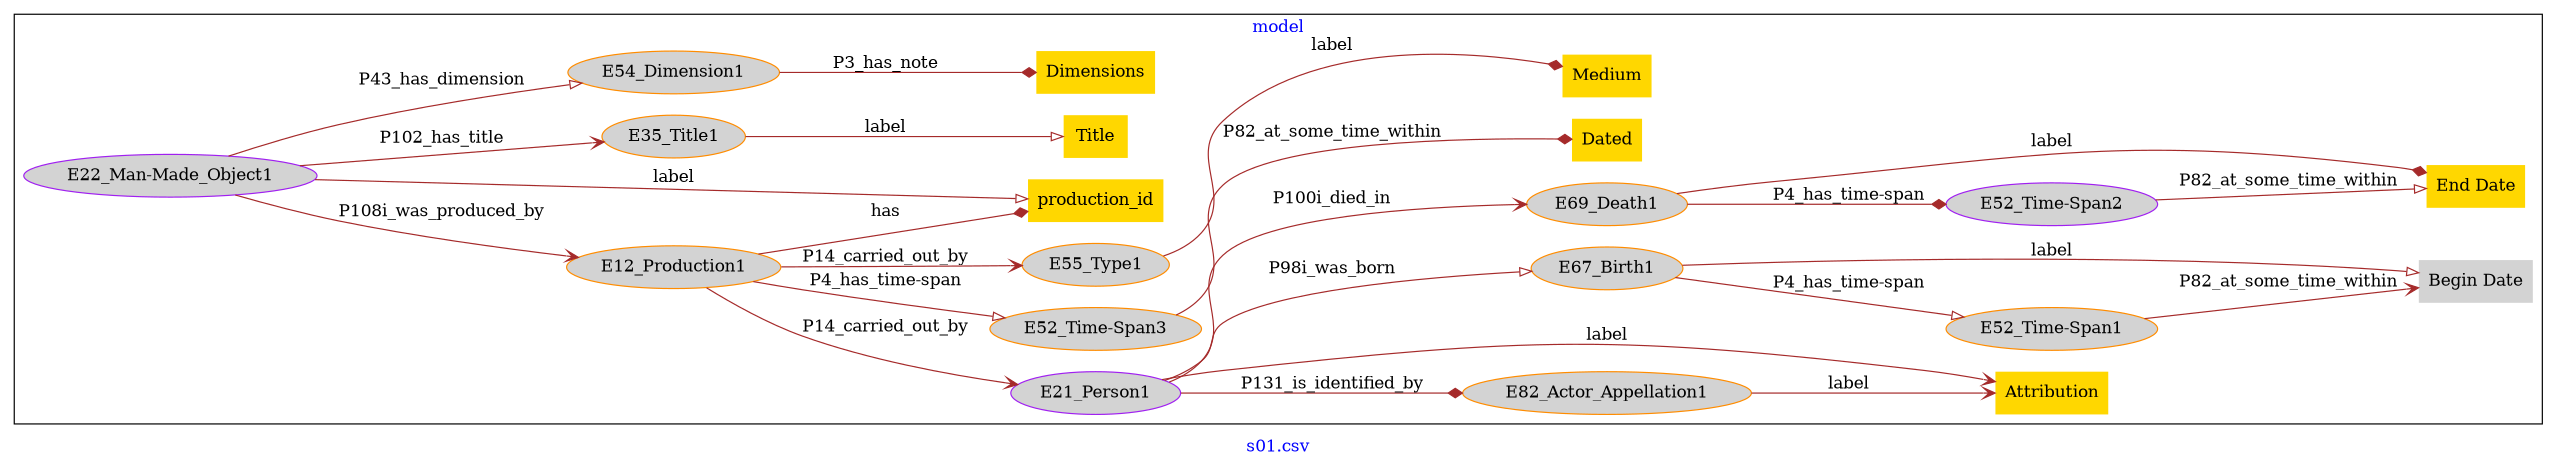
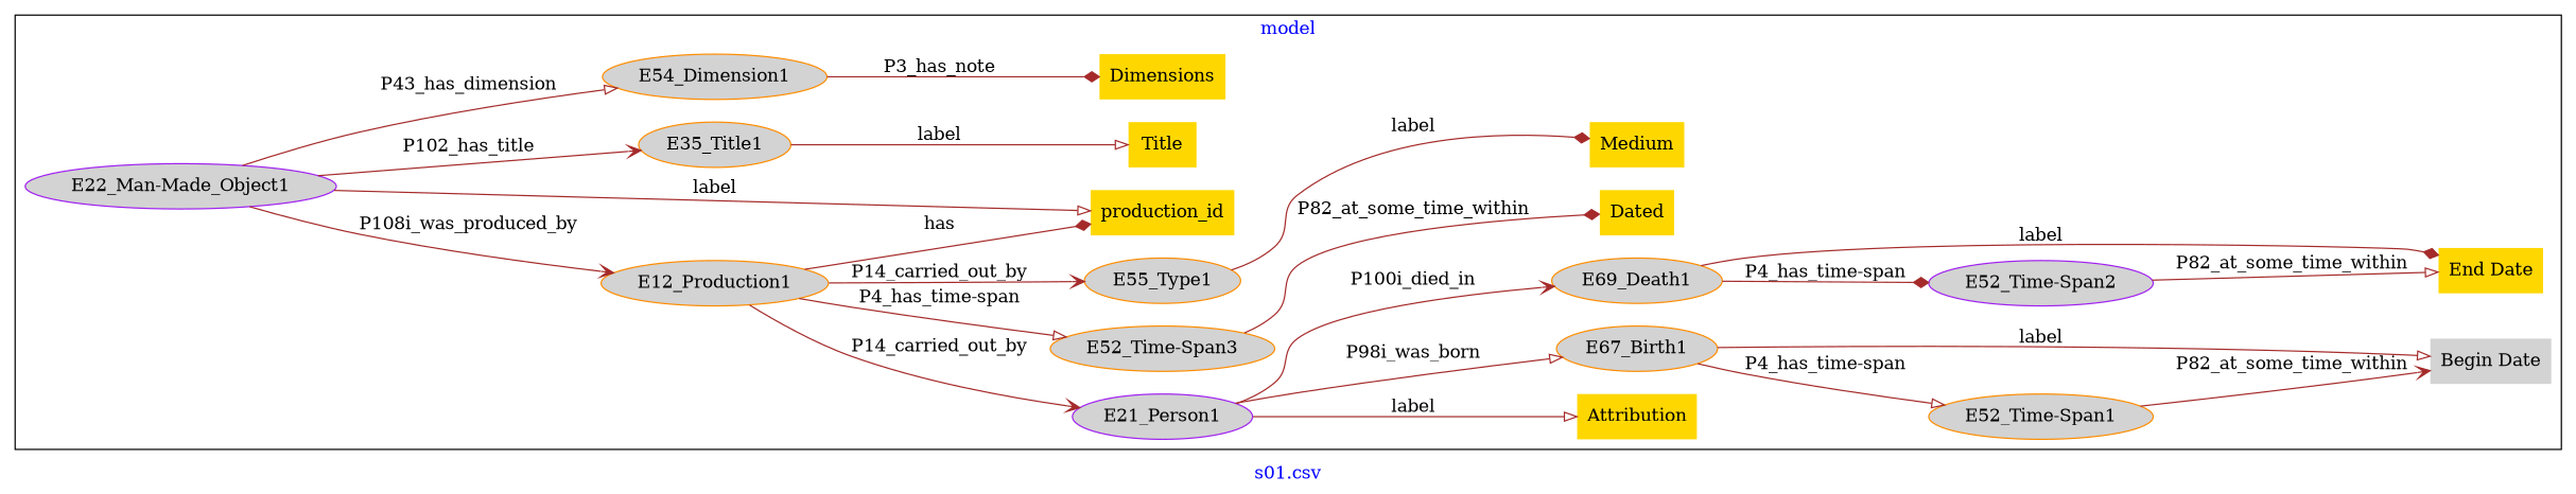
  digraph {
    fontcolor=blue
    label="s01.csv"
    rankdir=LR
    remincross=true
    node [color=darkorange fillcolor=lightgray style=filled]
    edge [arrowhead=onormal color=brown fontcolor=black]
    n1 [label=E12_Production1]
    n2 [color=purple label=E21_Person1]
    n3 [label="E52_Time-Span3"]
    n4 [label=E55_Type1]
    n5 [label=E67_Birth1]
    n6 [label=E69_Death1]
-   n7 [label=E82_Actor_Appellation1]
    n8 [color=purple label="E22_Man-Made_Object1"]
    n9 [label=E35_Title1]
    n10 [label=E54_Dimension1]
    n11 [label="E52_Time-Span1"]
    n12 [color=purple label="E52_Time-Span2"]
    n13 [color=purple label="Begin Date" shape=plaintext]
    n14 [color=purple fillcolor=gold label=Attribution shape=plaintext]
    n15 [color=purple fillcolor=gold label=Title shape=plaintext]
    n16 [fillcolor=gold label="End Date" shape=plaintext]
    n17 [fillcolor=gold label=Medium shape=plaintext]
    n18 [color=purple fillcolor=gold label=Dated shape=plaintext]
    n19 [fillcolor=gold label=production_id shape=plaintext]
    n20 [color=purple fillcolor=gold label=Dimensions shape=plaintext]
    subgraph cluster_1 {
      label=model
      n1
      n2
      n3
      n4
      n5
      n6
-     n7
      n8
      n9
      n10
      n11
      n12
      n13
      n14
      n15
      n16
      n17
      n18
      n19
      n20
    }
    n1 -> n2 [arrowhead=vee label=P14_carried_out_by]
    n1 -> n3 [label="P4_has_time-span"]
    n1 -> n4 [arrowhead=vee label=P14_carried_out_by]
    n1 -> n19 [arrowhead=diamond label=has]
    n2 -> n5 [label=P98i_was_born]
    n2 -> n6 [arrowhead=vee label=P100i_died_in]
-   n2 -> n7 [arrowhead=diamond label=P131_is_identified_by]
-   n2 -> n14 [arrowhead=vee label=label]
+   n2 -> n14 [label=label]
    n3 -> n18 [arrowhead=diamond label=P82_at_some_time_within]
    n4 -> n17 [arrowhead=diamond label=label]
    n5 -> n11 [label="P4_has_time-span"]
    n5 -> n13 [label=label]
    n6 -> n12 [arrowhead=diamond label="P4_has_time-span"]
    n6 -> n16 [arrowhead=diamond label=label]
-   n7 -> n14 [arrowhead=vee label=label]
    n8 -> n1 [arrowhead=vee label=P108i_was_produced_by]
    n8 -> n9 [arrowhead=vee label=P102_has_title]
    n8 -> n10 [label=P43_has_dimension]
    n8 -> n19 [label=label]
    n9 -> n15 [label=label]
    n10 -> n20 [arrowhead=diamond label=P3_has_note]
    n11 -> n13 [arrowhead=vee label=P82_at_some_time_within]
    n12 -> n16 [label=P82_at_some_time_within]
  }
